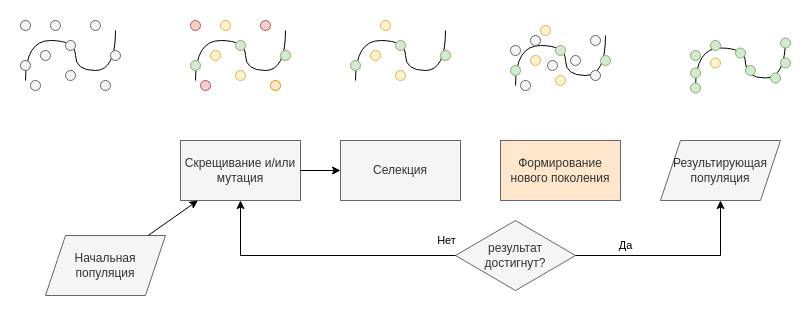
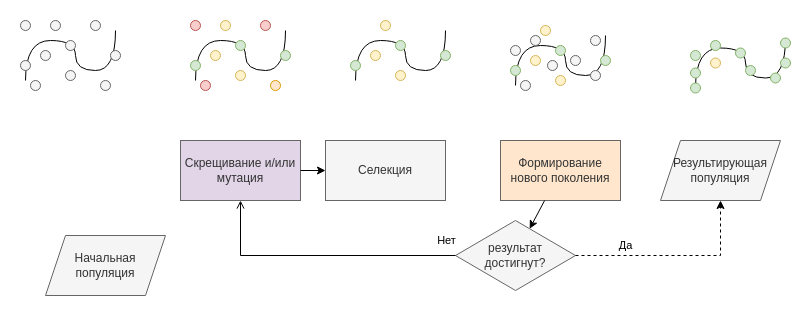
  <mxCell id="0" />
  <mxCell id="1" parent="0" />
  <mxCell id="2" value="Начальная популяция" style="shape=parallelogram;perimeter=parallelogramPerimeter;whiteSpace=wrap;html=1;fixedSize=1;fillColor=#f5f5f5;fontColor=#333333;strokeColor=#666666;" vertex="1" parent="1"><mxGeometry x="45" y="235" width="120" height="60" as="geometry" /></mxCell>
- <mxCell id="3" value="Скрещивание и/или мутация" style="rounded=0;whiteSpace=wrap;html=1;fillColor=#f5f5f5;fontColor=#333333;strokeColor=#666666;" vertex="1" parent="1"><mxGeometry x="180" y="140" width="120" height="60" as="geometry" /></mxCell>
- <mxCell id="4" value="Селекция" style="rounded=0;whiteSpace=wrap;html=1;fillColor=#f5f5f5;fontColor=#333333;strokeColor=#666666;" vertex="1" parent="1"><mxGeometry x="340" y="140" width="120" height="60" as="geometry" /></mxCell>
+ <mxCell id="3" value="Скрещивание и/или мутация" style="rounded=0;whiteSpace=wrap;html=1;fillColor=#e1d5e7;fontColor=#333333;strokeColor=#666666;" vertex="1" parent="1"><mxGeometry x="180" y="140" width="120" height="60" as="geometry" /></mxCell>
+ <mxCell id="4" value="Селекция" style="rounded=0;whiteSpace=wrap;html=1;fillColor=#f5f5f5;fontColor=#333333;strokeColor=#666666;" vertex="1" parent="1"><mxGeometry x="325" y="140" width="120" height="60" as="geometry" /></mxCell>
  <mxCell id="5" value="Формирование нового поколения" style="rounded=0;whiteSpace=wrap;html=1;fillColor=#ffe6cc;fontColor=#333333;strokeColor=#666666;" vertex="1" parent="1"><mxGeometry x="500" y="140" width="120" height="60" as="geometry" /></mxCell>
  <mxCell id="6" value="результат&lt;br&gt;достигнут?" style="rhombus;whiteSpace=wrap;html=1;fillColor=#f5f5f5;fontColor=#333333;strokeColor=#666666;" vertex="1" parent="1"><mxGeometry x="455" y="220" width="120" height="70" as="geometry" /></mxCell>
- <mxCell id="7" value="" style="endArrow=classic;html=1;rounded=0;" edge="1" parent="1" source="2" target="3"><mxGeometry width="50" height="50" relative="1" as="geometry"><mxPoint x="160" y="280" as="sourcePoint" /><mxPoint x="210" y="230" as="targetPoint" /></mxGeometry></mxCell>
  <mxCell id="8" value="" style="endArrow=classic;html=1;rounded=0;" edge="1" parent="1" source="3" target="4"><mxGeometry width="50" height="50" relative="1" as="geometry"><mxPoint x="370" y="280" as="sourcePoint" /><mxPoint x="420" y="230" as="targetPoint" /></mxGeometry></mxCell>
- <mxCell id="10" value="Да" style="endArrow=classic;html=1;rounded=0;exitX=1;exitY=0.5;exitDx=0;exitDy=0;entryX=0.5;entryY=1;entryDx=0;entryDy=0;" edge="1" parent="1" source="6" target="11"><mxGeometry x="-0.5" y="10" width="50" height="50" relative="1" as="geometry"><mxPoint x="790" y="220" as="sourcePoint" /><mxPoint x="810" y="170" as="targetPoint" /><Array as="points"><mxPoint x="720" y="255" /></Array><mxPoint as="offset" /></mxGeometry></mxCell>
+ <mxCell id="9" value="" style="endArrow=classic;html=1;rounded=0;" edge="1" parent="1" source="5" target="6"><mxGeometry width="50" height="50" relative="1" as="geometry"><mxPoint x="620" y="290" as="sourcePoint" /><mxPoint x="670" y="240" as="targetPoint" /></mxGeometry></mxCell>
+ <mxCell id="10" value="Да" style="endArrow=classic;html=1;rounded=0;exitX=1;exitY=0.5;exitDx=0;exitDy=0;entryX=0.5;entryY=1;entryDx=0;entryDy=0;dashed=1;" edge="1" parent="1" source="6" target="11"><mxGeometry x="-0.5" y="10" width="50" height="50" relative="1" as="geometry"><mxPoint x="790" y="220" as="sourcePoint" /><mxPoint x="810" y="170" as="targetPoint" /><Array as="points"><mxPoint x="720" y="255" /></Array><mxPoint as="offset" /></mxGeometry></mxCell>
  <mxCell id="11" value="Результирующая популяция" style="shape=parallelogram;perimeter=parallelogramPerimeter;whiteSpace=wrap;html=1;fixedSize=1;fillColor=#f5f5f5;fontColor=#333333;strokeColor=#666666;" vertex="1" parent="1"><mxGeometry x="660" y="140" width="120" height="60" as="geometry" /></mxCell>
  <mxCell id="12" value="" style="endArrow=none;html=1;rounded=0;curved=1;edgeStyle=orthogonalEdgeStyle;" edge="1" parent="1"><mxGeometry width="50" height="50" relative="1" as="geometry"><mxPoint x="25" y="80" as="sourcePoint" /><mxPoint x="115" y="30" as="targetPoint" /><Array as="points"><mxPoint x="25" y="40" /><mxPoint x="75" y="40" /><mxPoint x="75" y="70" /><mxPoint x="115" y="70" /></Array></mxGeometry></mxCell>
  <mxCell id="13" value="" style="ellipse;whiteSpace=wrap;html=1;fillColor=#f5f5f5;strokeColor=#666666;fontColor=#333333;" vertex="1" parent="1"><mxGeometry x="20" y="20" width="10" height="10" as="geometry" /></mxCell>
  <mxCell id="14" value="" style="ellipse;whiteSpace=wrap;html=1;fillColor=#f5f5f5;strokeColor=#666666;fontColor=#333333;" vertex="1" parent="1"><mxGeometry x="40" y="50" width="10" height="10" as="geometry" /></mxCell>
  <mxCell id="15" value="" style="ellipse;whiteSpace=wrap;html=1;fillColor=#f5f5f5;strokeColor=#666666;fontColor=#333333;" vertex="1" parent="1"><mxGeometry x="65" y="40" width="10" height="10" as="geometry" /></mxCell>
  <mxCell id="16" value="" style="ellipse;whiteSpace=wrap;html=1;fillColor=#f5f5f5;strokeColor=#666666;fontColor=#333333;" vertex="1" parent="1"><mxGeometry x="90" y="20" width="10" height="10" as="geometry" /></mxCell>
  <mxCell id="17" value="" style="ellipse;whiteSpace=wrap;html=1;fillColor=#f5f5f5;strokeColor=#666666;fontColor=#333333;" vertex="1" parent="1"><mxGeometry x="110" y="50" width="10" height="10" as="geometry" /></mxCell>
  <mxCell id="18" value="" style="ellipse;whiteSpace=wrap;html=1;fillColor=#f5f5f5;strokeColor=#666666;fontColor=#333333;" vertex="1" parent="1"><mxGeometry x="100" y="80" width="10" height="10" as="geometry" /></mxCell>
  <mxCell id="19" value="" style="ellipse;whiteSpace=wrap;html=1;fillColor=#f5f5f5;strokeColor=#666666;fontColor=#333333;" vertex="1" parent="1"><mxGeometry x="20" y="60" width="10" height="10" as="geometry" /></mxCell>
  <mxCell id="20" value="" style="ellipse;whiteSpace=wrap;html=1;fillColor=#f5f5f5;strokeColor=#666666;fontColor=#333333;" vertex="1" parent="1"><mxGeometry x="30" y="80" width="10" height="10" as="geometry" /></mxCell>
  <mxCell id="21" value="" style="ellipse;whiteSpace=wrap;html=1;fillColor=#f5f5f5;strokeColor=#666666;fontColor=#333333;" vertex="1" parent="1"><mxGeometry x="65" y="70" width="10" height="10" as="geometry" /></mxCell>
  <mxCell id="22" value="" style="ellipse;whiteSpace=wrap;html=1;fillColor=#f5f5f5;strokeColor=#666666;fontColor=#333333;" vertex="1" parent="1"><mxGeometry x="50" y="20" width="10" height="10" as="geometry" /></mxCell>
  <mxCell id="23" value="" style="endArrow=none;html=1;rounded=0;curved=1;edgeStyle=orthogonalEdgeStyle;" edge="1" parent="1"><mxGeometry width="50" height="50" relative="1" as="geometry"><mxPoint x="195" y="80" as="sourcePoint" /><mxPoint x="285" y="30" as="targetPoint" /><Array as="points"><mxPoint x="195" y="40" /><mxPoint x="245" y="40" /><mxPoint x="245" y="70" /><mxPoint x="285" y="70" /></Array></mxGeometry></mxCell>
  <mxCell id="24" value="" style="ellipse;whiteSpace=wrap;html=1;fillColor=#f8cecc;strokeColor=#b85450;" vertex="1" parent="1"><mxGeometry x="190" y="20" width="10" height="10" as="geometry" /></mxCell>
  <mxCell id="25" value="" style="ellipse;whiteSpace=wrap;html=1;fillColor=#fff2cc;strokeColor=#d6b656;" vertex="1" parent="1"><mxGeometry x="210" y="50" width="10" height="10" as="geometry" /></mxCell>
  <mxCell id="26" value="" style="ellipse;whiteSpace=wrap;html=1;fillColor=#d5e8d4;strokeColor=#82b366;" vertex="1" parent="1"><mxGeometry x="235" y="40" width="10" height="10" as="geometry" /></mxCell>
  <mxCell id="27" value="" style="ellipse;whiteSpace=wrap;html=1;fillColor=#f8cecc;strokeColor=#b85450;" vertex="1" parent="1"><mxGeometry x="260" y="20" width="10" height="10" as="geometry" /></mxCell>
  <mxCell id="28" value="" style="ellipse;whiteSpace=wrap;html=1;fillColor=#d5e8d4;strokeColor=#82b366;" vertex="1" parent="1"><mxGeometry x="280" y="50" width="10" height="10" as="geometry" /></mxCell>
  <mxCell id="29" value="" style="ellipse;whiteSpace=wrap;html=1;fillColor=#ffe6cc;strokeColor=#d79b00;" vertex="1" parent="1"><mxGeometry x="270" y="80" width="10" height="10" as="geometry" /></mxCell>
  <mxCell id="30" value="" style="ellipse;whiteSpace=wrap;html=1;fillColor=#d5e8d4;strokeColor=#82b366;" vertex="1" parent="1"><mxGeometry x="190" y="60" width="10" height="10" as="geometry" /></mxCell>
  <mxCell id="31" value="" style="ellipse;whiteSpace=wrap;html=1;fillColor=#f8cecc;strokeColor=#b85450;" vertex="1" parent="1"><mxGeometry x="200" y="80" width="10" height="10" as="geometry" /></mxCell>
  <mxCell id="32" value="" style="ellipse;whiteSpace=wrap;html=1;fillColor=#fff2cc;strokeColor=#d6b656;" vertex="1" parent="1"><mxGeometry x="235" y="70" width="10" height="10" as="geometry" /></mxCell>
  <mxCell id="33" value="" style="ellipse;whiteSpace=wrap;html=1;fillColor=#fff2cc;strokeColor=#d6b656;" vertex="1" parent="1"><mxGeometry x="220" y="20" width="10" height="10" as="geometry" /></mxCell>
  <mxCell id="34" value="" style="endArrow=none;html=1;rounded=0;curved=1;edgeStyle=orthogonalEdgeStyle;" edge="1" parent="1"><mxGeometry width="50" height="50" relative="1" as="geometry"><mxPoint x="355" y="80" as="sourcePoint" /><mxPoint x="445" y="30" as="targetPoint" /><Array as="points"><mxPoint x="355" y="40" /><mxPoint x="405" y="40" /><mxPoint x="405" y="70" /><mxPoint x="445" y="70" /></Array></mxGeometry></mxCell>
  <mxCell id="35" value="" style="ellipse;whiteSpace=wrap;html=1;fillColor=#fff2cc;strokeColor=#d6b656;" vertex="1" parent="1"><mxGeometry x="370" y="50" width="10" height="10" as="geometry" /></mxCell>
  <mxCell id="36" value="" style="ellipse;whiteSpace=wrap;html=1;fillColor=#d5e8d4;strokeColor=#82b366;" vertex="1" parent="1"><mxGeometry x="395" y="40" width="10" height="10" as="geometry" /></mxCell>
  <mxCell id="37" value="" style="ellipse;whiteSpace=wrap;html=1;fillColor=#d5e8d4;strokeColor=#82b366;" vertex="1" parent="1"><mxGeometry x="440" y="50" width="10" height="10" as="geometry" /></mxCell>
  <mxCell id="38" value="" style="ellipse;whiteSpace=wrap;html=1;fillColor=#d5e8d4;strokeColor=#82b366;" vertex="1" parent="1"><mxGeometry x="350" y="60" width="10" height="10" as="geometry" /></mxCell>
  <mxCell id="39" value="" style="ellipse;whiteSpace=wrap;html=1;fillColor=#fff2cc;strokeColor=#d6b656;" vertex="1" parent="1"><mxGeometry x="395" y="70" width="10" height="10" as="geometry" /></mxCell>
  <mxCell id="40" value="" style="ellipse;whiteSpace=wrap;html=1;fillColor=#fff2cc;strokeColor=#d6b656;" vertex="1" parent="1"><mxGeometry x="380" y="20" width="10" height="10" as="geometry" /></mxCell>
  <mxCell id="41" value="" style="endArrow=none;html=1;rounded=0;curved=1;edgeStyle=orthogonalEdgeStyle;" edge="1" parent="1"><mxGeometry width="50" height="50" relative="1" as="geometry"><mxPoint x="515" y="85" as="sourcePoint" /><mxPoint x="605" y="35" as="targetPoint" /><Array as="points"><mxPoint x="515" y="45" /><mxPoint x="565" y="45" /><mxPoint x="565" y="75" /><mxPoint x="605" y="75" /></Array></mxGeometry></mxCell>
  <mxCell id="42" value="" style="ellipse;whiteSpace=wrap;html=1;fillColor=#fff2cc;strokeColor=#d6b656;" vertex="1" parent="1"><mxGeometry x="530" y="55" width="10" height="10" as="geometry" /></mxCell>
  <mxCell id="43" value="" style="ellipse;whiteSpace=wrap;html=1;fillColor=#d5e8d4;strokeColor=#82b366;" vertex="1" parent="1"><mxGeometry x="555" y="45" width="10" height="10" as="geometry" /></mxCell>
  <mxCell id="44" value="" style="ellipse;whiteSpace=wrap;html=1;fillColor=#d5e8d4;strokeColor=#82b366;" vertex="1" parent="1"><mxGeometry x="600" y="55" width="10" height="10" as="geometry" /></mxCell>
  <mxCell id="45" value="" style="ellipse;whiteSpace=wrap;html=1;fillColor=#d5e8d4;strokeColor=#82b366;" vertex="1" parent="1"><mxGeometry x="510" y="65" width="10" height="10" as="geometry" /></mxCell>
  <mxCell id="46" value="" style="ellipse;whiteSpace=wrap;html=1;fillColor=#fff2cc;strokeColor=#d6b656;" vertex="1" parent="1"><mxGeometry x="555" y="75" width="10" height="10" as="geometry" /></mxCell>
  <mxCell id="47" value="" style="ellipse;whiteSpace=wrap;html=1;fillColor=#fff2cc;strokeColor=#d6b656;" vertex="1" parent="1"><mxGeometry x="540" y="25" width="10" height="10" as="geometry" /></mxCell>
  <mxCell id="48" value="" style="ellipse;whiteSpace=wrap;html=1;fillColor=#f5f5f5;strokeColor=#666666;fontColor=#333333;" vertex="1" parent="1"><mxGeometry x="570" y="55" width="10" height="10" as="geometry" /></mxCell>
  <mxCell id="49" value="" style="ellipse;whiteSpace=wrap;html=1;fillColor=#f5f5f5;strokeColor=#666666;fontColor=#333333;" vertex="1" parent="1"><mxGeometry x="530" y="35" width="10" height="10" as="geometry" /></mxCell>
  <mxCell id="50" value="" style="ellipse;whiteSpace=wrap;html=1;fillColor=#f5f5f5;strokeColor=#666666;fontColor=#333333;" vertex="1" parent="1"><mxGeometry x="590" y="70" width="10" height="10" as="geometry" /></mxCell>
  <mxCell id="51" value="" style="ellipse;whiteSpace=wrap;html=1;fillColor=#f5f5f5;strokeColor=#666666;fontColor=#333333;" vertex="1" parent="1"><mxGeometry x="547" y="60" width="10" height="10" as="geometry" /></mxCell>
  <mxCell id="52" value="" style="ellipse;whiteSpace=wrap;html=1;fillColor=#f5f5f5;strokeColor=#666666;fontColor=#333333;" vertex="1" parent="1"><mxGeometry x="510" y="45" width="10" height="10" as="geometry" /></mxCell>
  <mxCell id="53" value="" style="ellipse;whiteSpace=wrap;html=1;fillColor=#f5f5f5;strokeColor=#666666;fontColor=#333333;" vertex="1" parent="1"><mxGeometry x="520" y="80" width="10" height="10" as="geometry" /></mxCell>
  <mxCell id="54" value="" style="ellipse;whiteSpace=wrap;html=1;fillColor=#f5f5f5;strokeColor=#666666;fontColor=#333333;" vertex="1" parent="1"><mxGeometry x="590" y="35" width="10" height="10" as="geometry" /></mxCell>
  <mxCell id="55" value="" style="endArrow=none;html=1;rounded=0;curved=1;edgeStyle=orthogonalEdgeStyle;" edge="1" parent="1"><mxGeometry width="50" height="50" relative="1" as="geometry"><mxPoint x="695" y="87.5" as="sourcePoint" /><mxPoint x="785" y="37.5" as="targetPoint" /><Array as="points"><mxPoint x="695" y="47.5" /><mxPoint x="745" y="47.5" /><mxPoint x="745" y="77.5" /><mxPoint x="785" y="77.5" /></Array></mxGeometry></mxCell>
  <mxCell id="56" value="" style="ellipse;whiteSpace=wrap;html=1;fillColor=#fff2cc;strokeColor=#d6b656;" vertex="1" parent="1"><mxGeometry x="710" y="57.5" width="10" height="10" as="geometry" /></mxCell>
  <mxCell id="57" value="" style="ellipse;whiteSpace=wrap;html=1;fillColor=#d5e8d4;strokeColor=#82b366;" vertex="1" parent="1"><mxGeometry x="735" y="47.5" width="10" height="10" as="geometry" /></mxCell>
  <mxCell id="58" value="" style="ellipse;whiteSpace=wrap;html=1;fillColor=#d5e8d4;strokeColor=#82b366;" vertex="1" parent="1"><mxGeometry x="780" y="57.5" width="10" height="10" as="geometry" /></mxCell>
  <mxCell id="59" value="" style="ellipse;whiteSpace=wrap;html=1;fillColor=#d5e8d4;strokeColor=#82b366;" vertex="1" parent="1"><mxGeometry x="690" y="67.5" width="10" height="10" as="geometry" /></mxCell>
  <mxCell id="60" value="" style="ellipse;whiteSpace=wrap;html=1;fillColor=#d5e8d4;strokeColor=#82b366;" vertex="1" parent="1"><mxGeometry x="745" y="65" width="10" height="10" as="geometry" /></mxCell>
  <mxCell id="61" value="" style="ellipse;whiteSpace=wrap;html=1;fillColor=#d5e8d4;strokeColor=#82b366;" vertex="1" parent="1"><mxGeometry x="710" y="40" width="10" height="10" as="geometry" /></mxCell>
  <mxCell id="62" value="" style="ellipse;whiteSpace=wrap;html=1;fillColor=#d5e8d4;strokeColor=#82b366;" vertex="1" parent="1"><mxGeometry x="770" y="72.5" width="10" height="10" as="geometry" /></mxCell>
  <mxCell id="63" value="" style="ellipse;whiteSpace=wrap;html=1;fillColor=#d5e8d4;strokeColor=#82b366;" vertex="1" parent="1"><mxGeometry x="690" y="50" width="10" height="10" as="geometry" /></mxCell>
  <mxCell id="64" value="" style="ellipse;whiteSpace=wrap;html=1;fillColor=#d5e8d4;strokeColor=#82b366;" vertex="1" parent="1"><mxGeometry x="690" y="82.5" width="10" height="10" as="geometry" /></mxCell>
  <mxCell id="65" value="" style="ellipse;whiteSpace=wrap;html=1;fillColor=#d5e8d4;strokeColor=#82b366;" vertex="1" parent="1"><mxGeometry x="780" y="37.5" width="10" height="10" as="geometry" /></mxCell>
- <mxCell id="66" value="Нет" style="endArrow=classic;html=1;rounded=0;exitX=0;exitY=0.5;exitDx=0;exitDy=0;entryX=0.5;entryY=1;entryDx=0;entryDy=0;" edge="1" parent="1" source="6" target="3"><mxGeometry x="-0.936" y="-15" width="50" height="50" relative="1" as="geometry"><mxPoint x="420" y="300" as="sourcePoint" /><mxPoint x="470" y="250" as="targetPoint" /><Array as="points"><mxPoint x="240" y="255" /></Array><mxPoint as="offset" /></mxGeometry></mxCell>
+ <mxCell id="66" value="Нет" style="endArrow=open;html=1;rounded=0;exitX=0;exitY=0.5;exitDx=0;exitDy=0;entryX=0.5;entryY=1;entryDx=0;entryDy=0;" edge="1" parent="1" source="6" target="3"><mxGeometry x="-0.936" y="-15" width="50" height="50" relative="1" as="geometry"><mxPoint x="420" y="300" as="sourcePoint" /><mxPoint x="470" y="250" as="targetPoint" /><Array as="points"><mxPoint x="240" y="255" /></Array><mxPoint as="offset" /></mxGeometry></mxCell>
